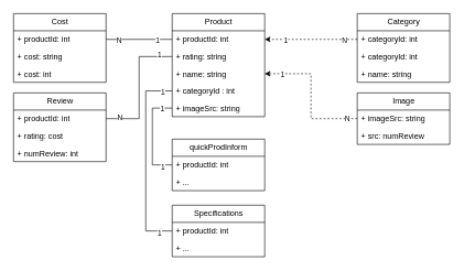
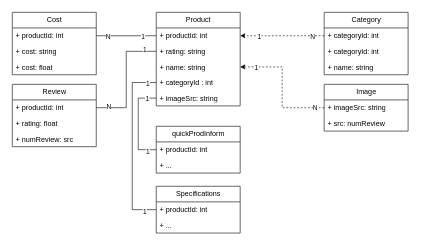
  <mxCell id="0" />
  <mxCell id="1" parent="0" />
  <mxCell id="2" value="Product" style="swimlane;fontStyle=0;childLayout=stackLayout;horizontal=1;startSize=26;fillColor=none;horizontalStack=0;resizeParent=1;resizeParentMax=0;resizeLast=0;collapsible=1;marginBottom=0;html=1;" vertex="1" parent="1"><mxGeometry x="260" y="20" width="140" height="156" as="geometry" /></mxCell>
  <mxCell id="3" value="+ productId: int" style="text;strokeColor=none;fillColor=none;align=left;verticalAlign=top;spacingLeft=4;spacingRight=4;overflow=hidden;rotatable=0;points=[[0,0.5],[1,0.5]];portConstraint=eastwest;whiteSpace=wrap;html=1;" vertex="1" parent="2"><mxGeometry y="26" width="140" height="26" as="geometry" /></mxCell>
  <mxCell id="4" value="+ rating: string" style="text;strokeColor=none;fillColor=none;align=left;verticalAlign=top;spacingLeft=4;spacingRight=4;overflow=hidden;rotatable=0;points=[[0,0.5],[1,0.5]];portConstraint=eastwest;whiteSpace=wrap;html=1;" vertex="1" parent="2"><mxGeometry y="52" width="140" height="26" as="geometry" /></mxCell>
  <mxCell id="5" value="+ name: string" style="text;strokeColor=none;fillColor=none;align=left;verticalAlign=top;spacingLeft=4;spacingRight=4;overflow=hidden;rotatable=0;points=[[0,0.5],[1,0.5]];portConstraint=eastwest;whiteSpace=wrap;html=1;" vertex="1" parent="2"><mxGeometry y="78" width="140" height="26" as="geometry" /></mxCell>
  <mxCell id="6" value="+ categoryId : int" style="text;strokeColor=none;fillColor=none;align=left;verticalAlign=top;spacingLeft=4;spacingRight=4;overflow=hidden;rotatable=0;points=[[0,0.5],[1,0.5]];portConstraint=eastwest;whiteSpace=wrap;html=1;" vertex="1" parent="2"><mxGeometry y="104" width="140" height="26" as="geometry" /></mxCell>
  <mxCell id="7" value="+ imageSrc: string" style="text;strokeColor=none;fillColor=none;align=left;verticalAlign=top;spacingLeft=4;spacingRight=4;overflow=hidden;rotatable=0;points=[[0,0.5],[1,0.5]];portConstraint=eastwest;whiteSpace=wrap;html=1;" vertex="1" parent="2"><mxGeometry y="130" width="140" height="26" as="geometry" /></mxCell>
  <mxCell id="8" value="Category" style="swimlane;fontStyle=0;childLayout=stackLayout;horizontal=1;startSize=26;fillColor=none;horizontalStack=0;resizeParent=1;resizeParentMax=0;resizeLast=0;collapsible=1;marginBottom=0;html=1;" vertex="1" parent="1"><mxGeometry x="540" y="20" width="140" height="104" as="geometry" /></mxCell>
  <mxCell id="9" value="+ categoryId: int" style="text;strokeColor=none;fillColor=none;align=left;verticalAlign=top;spacingLeft=4;spacingRight=4;overflow=hidden;rotatable=0;points=[[0,0.5],[1,0.5]];portConstraint=eastwest;whiteSpace=wrap;html=1;" vertex="1" parent="8"><mxGeometry y="26" width="140" height="26" as="geometry" /></mxCell>
  <mxCell id="10" value="+ categoryId: int" style="text;strokeColor=none;fillColor=none;align=left;verticalAlign=top;spacingLeft=4;spacingRight=4;overflow=hidden;rotatable=0;points=[[0,0.5],[1,0.5]];portConstraint=eastwest;whiteSpace=wrap;html=1;" vertex="1" parent="8"><mxGeometry y="52" width="140" height="26" as="geometry" /></mxCell>
  <mxCell id="11" value="+ name: string" style="text;strokeColor=none;fillColor=none;align=left;verticalAlign=top;spacingLeft=4;spacingRight=4;overflow=hidden;rotatable=0;points=[[0,0.5],[1,0.5]];portConstraint=eastwest;whiteSpace=wrap;html=1;" vertex="1" parent="8"><mxGeometry y="78" width="140" height="26" as="geometry" /></mxCell>
  <mxCell id="12" style="edgeStyle=orthogonalEdgeStyle;rounded=0;orthogonalLoop=1;jettySize=auto;html=1;exitX=0;exitY=0.5;exitDx=0;exitDy=0;entryX=1;entryY=0.5;entryDx=0;entryDy=0;dashed=1;" edge="1" parent="1" source="9" target="3"><mxGeometry relative="1" as="geometry" /></mxCell>
  <mxCell id="13" value="1" style="edgeLabel;html=1;align=center;verticalAlign=middle;resizable=0;points=[];" vertex="1" connectable="0" parent="12"><mxGeometry x="0.56" y="1" relative="1" as="geometry"><mxPoint as="offset" /></mxGeometry></mxCell>
  <mxCell id="14" value="N" style="edgeLabel;html=1;align=center;verticalAlign=middle;resizable=0;points=[];" vertex="1" connectable="0" parent="12"><mxGeometry x="-0.426" y="1" relative="1" as="geometry"><mxPoint x="20" as="offset" /></mxGeometry></mxCell>
  <mxCell id="15" value="Image" style="swimlane;fontStyle=0;childLayout=stackLayout;horizontal=1;startSize=26;fillColor=none;horizontalStack=0;resizeParent=1;resizeParentMax=0;resizeLast=0;collapsible=1;marginBottom=0;html=1;" vertex="1" parent="1"><mxGeometry x="540" y="140" width="140" height="78" as="geometry" /></mxCell>
  <mxCell id="16" value="+ imageSrc: string" style="text;strokeColor=none;fillColor=none;align=left;verticalAlign=top;spacingLeft=4;spacingRight=4;overflow=hidden;rotatable=0;points=[[0,0.5],[1,0.5]];portConstraint=eastwest;whiteSpace=wrap;html=1;" vertex="1" parent="15"><mxGeometry y="26" width="140" height="26" as="geometry" /></mxCell>
  <mxCell id="17" value="+ src: numReview" style="text;strokeColor=none;fillColor=none;align=left;verticalAlign=top;spacingLeft=4;spacingRight=4;overflow=hidden;rotatable=0;points=[[0,0.5],[1,0.5]];portConstraint=eastwest;whiteSpace=wrap;html=1;" vertex="1" parent="15"><mxGeometry y="52" width="140" height="26" as="geometry" /></mxCell>
  <mxCell id="18" style="edgeStyle=orthogonalEdgeStyle;rounded=0;orthogonalLoop=1;jettySize=auto;html=1;exitX=0;exitY=0.5;exitDx=0;exitDy=0;entryX=1;entryY=0.5;entryDx=0;entryDy=0;dashed=1;" edge="1" parent="1" source="16" target="5"><mxGeometry relative="1" as="geometry" /></mxCell>
  <mxCell id="19" value="1" style="edgeLabel;html=1;align=center;verticalAlign=middle;resizable=0;points=[];" vertex="1" connectable="0" parent="18"><mxGeometry x="0.688" y="-2" relative="1" as="geometry"><mxPoint x="-6" y="2" as="offset" /></mxGeometry></mxCell>
  <mxCell id="20" value="N" style="edgeLabel;html=1;align=center;verticalAlign=middle;resizable=0;points=[];" vertex="1" connectable="0" parent="18"><mxGeometry x="-0.844" relative="1" as="geometry"><mxPoint as="offset" /></mxGeometry></mxCell>
  <mxCell id="21" value="Cost" style="swimlane;fontStyle=0;childLayout=stackLayout;horizontal=1;startSize=26;fillColor=none;horizontalStack=0;resizeParent=1;resizeParentMax=0;resizeLast=0;collapsible=1;marginBottom=0;html=1;" vertex="1" parent="1"><mxGeometry x="20" y="20" width="140" height="104" as="geometry" /></mxCell>
  <mxCell id="22" value="+ productId: int" style="text;strokeColor=none;fillColor=none;align=left;verticalAlign=top;spacingLeft=4;spacingRight=4;overflow=hidden;rotatable=0;points=[[0,0.5],[1,0.5]];portConstraint=eastwest;whiteSpace=wrap;html=1;" vertex="1" parent="21"><mxGeometry y="26" width="140" height="26" as="geometry" /></mxCell>
  <mxCell id="23" value="+ cost: string" style="text;strokeColor=none;fillColor=none;align=left;verticalAlign=top;spacingLeft=4;spacingRight=4;overflow=hidden;rotatable=0;points=[[0,0.5],[1,0.5]];portConstraint=eastwest;whiteSpace=wrap;html=1;" vertex="1" parent="21"><mxGeometry y="52" width="140" height="26" as="geometry" /></mxCell>
- <mxCell id="24" value="+ cost: int" style="text;strokeColor=none;fillColor=none;align=left;verticalAlign=top;spacingLeft=4;spacingRight=4;overflow=hidden;rotatable=0;points=[[0,0.5],[1,0.5]];portConstraint=eastwest;whiteSpace=wrap;html=1;" vertex="1" parent="21"><mxGeometry y="78" width="140" height="26" as="geometry" /></mxCell>
+ <mxCell id="24" value="+ cost: float" style="text;strokeColor=none;fillColor=none;align=left;verticalAlign=top;spacingLeft=4;spacingRight=4;overflow=hidden;rotatable=0;points=[[0,0.5],[1,0.5]];portConstraint=eastwest;whiteSpace=wrap;html=1;" vertex="1" parent="21"><mxGeometry y="78" width="140" height="26" as="geometry" /></mxCell>
  <mxCell id="25" style="edgeStyle=orthogonalEdgeStyle;rounded=0;orthogonalLoop=1;jettySize=auto;html=1;exitX=1;exitY=0.5;exitDx=0;exitDy=0;entryX=0;entryY=0.5;entryDx=0;entryDy=0;endArrow=none;endFill=0;" edge="1" parent="1" source="22" target="3"><mxGeometry relative="1" as="geometry" /></mxCell>
  <mxCell id="26" value="1" style="edgeLabel;html=1;align=center;verticalAlign=middle;resizable=0;points=[];" vertex="1" connectable="0" parent="25"><mxGeometry x="0.536" y="-3" relative="1" as="geometry"><mxPoint y="-2" as="offset" /></mxGeometry></mxCell>
  <mxCell id="27" value="N" style="edgeLabel;html=1;align=center;verticalAlign=middle;resizable=0;points=[];" vertex="1" connectable="0" parent="25"><mxGeometry x="-0.624" y="2" relative="1" as="geometry"><mxPoint y="3" as="offset" /></mxGeometry></mxCell>
  <mxCell id="28" value="Review" style="swimlane;fontStyle=0;childLayout=stackLayout;horizontal=1;startSize=26;fillColor=none;horizontalStack=0;resizeParent=1;resizeParentMax=0;resizeLast=0;collapsible=1;marginBottom=0;html=1;" vertex="1" parent="1"><mxGeometry x="20" y="140" width="140" height="104" as="geometry" /></mxCell>
  <mxCell id="29" value="+ productId: int" style="text;strokeColor=none;fillColor=none;align=left;verticalAlign=top;spacingLeft=4;spacingRight=4;overflow=hidden;rotatable=0;points=[[0,0.5],[1,0.5]];portConstraint=eastwest;whiteSpace=wrap;html=1;" vertex="1" parent="28"><mxGeometry y="26" width="140" height="26" as="geometry" /></mxCell>
- <mxCell id="30" value="+ rating: cost" style="text;strokeColor=none;fillColor=none;align=left;verticalAlign=top;spacingLeft=4;spacingRight=4;overflow=hidden;rotatable=0;points=[[0,0.5],[1,0.5]];portConstraint=eastwest;whiteSpace=wrap;html=1;" vertex="1" parent="28"><mxGeometry y="52" width="140" height="26" as="geometry" /></mxCell>
- <mxCell id="31" value="+ numReview: int" style="text;strokeColor=none;fillColor=none;align=left;verticalAlign=top;spacingLeft=4;spacingRight=4;overflow=hidden;rotatable=0;points=[[0,0.5],[1,0.5]];portConstraint=eastwest;whiteSpace=wrap;html=1;" vertex="1" parent="28"><mxGeometry y="78" width="140" height="26" as="geometry" /></mxCell>
+ <mxCell id="30" value="+ rating: float" style="text;strokeColor=none;fillColor=none;align=left;verticalAlign=top;spacingLeft=4;spacingRight=4;overflow=hidden;rotatable=0;points=[[0,0.5],[1,0.5]];portConstraint=eastwest;whiteSpace=wrap;html=1;" vertex="1" parent="28"><mxGeometry y="52" width="140" height="26" as="geometry" /></mxCell>
+ <mxCell id="31" value="+ numReview: src" style="text;strokeColor=none;fillColor=none;align=left;verticalAlign=top;spacingLeft=4;spacingRight=4;overflow=hidden;rotatable=0;points=[[0,0.5],[1,0.5]];portConstraint=eastwest;whiteSpace=wrap;html=1;" vertex="1" parent="28"><mxGeometry y="78" width="140" height="26" as="geometry" /></mxCell>
  <mxCell id="32" style="edgeStyle=orthogonalEdgeStyle;rounded=0;orthogonalLoop=1;jettySize=auto;html=1;exitX=0;exitY=0.5;exitDx=0;exitDy=0;entryX=1;entryY=0.5;entryDx=0;entryDy=0;endArrow=none;endFill=0;" edge="1" parent="1" source="4" target="29"><mxGeometry relative="1" as="geometry" /></mxCell>
  <mxCell id="33" value="1" style="edgeLabel;html=1;align=center;verticalAlign=middle;resizable=0;points=[];" vertex="1" connectable="0" parent="32"><mxGeometry x="-0.823" y="-3" relative="1" as="geometry"><mxPoint x="-3" as="offset" /></mxGeometry></mxCell>
  <mxCell id="34" value="N" style="edgeLabel;html=1;align=center;verticalAlign=middle;resizable=0;points=[];" vertex="1" connectable="0" parent="32"><mxGeometry x="0.868" y="-2" relative="1" as="geometry"><mxPoint x="7" as="offset" /></mxGeometry></mxCell>
  <mxCell id="35" value="Specifications" style="swimlane;fontStyle=0;childLayout=stackLayout;horizontal=1;startSize=26;fillColor=none;horizontalStack=0;resizeParent=1;resizeParentMax=0;resizeLast=0;collapsible=1;marginBottom=0;html=1;" vertex="1" parent="1"><mxGeometry x="260" y="310" width="140" height="78" as="geometry" /></mxCell>
  <mxCell id="36" value="+ productId: int" style="text;strokeColor=none;fillColor=none;align=left;verticalAlign=top;spacingLeft=4;spacingRight=4;overflow=hidden;rotatable=0;points=[[0,0.5],[1,0.5]];portConstraint=eastwest;whiteSpace=wrap;html=1;" vertex="1" parent="35"><mxGeometry y="26" width="140" height="26" as="geometry" /></mxCell>
  <mxCell id="37" value="+ ..." style="text;strokeColor=none;fillColor=none;align=left;verticalAlign=top;spacingLeft=4;spacingRight=4;overflow=hidden;rotatable=0;points=[[0,0.5],[1,0.5]];portConstraint=eastwest;whiteSpace=wrap;html=1;" vertex="1" parent="35"><mxGeometry y="52" width="140" height="26" as="geometry" /></mxCell>
  <mxCell id="38" style="edgeStyle=orthogonalEdgeStyle;rounded=0;orthogonalLoop=1;jettySize=auto;html=1;exitX=0;exitY=0.5;exitDx=0;exitDy=0;entryX=0;entryY=0.5;entryDx=0;entryDy=0;endArrow=none;endFill=0;" edge="1" parent="1" source="6" target="36"><mxGeometry relative="1" as="geometry"><Array as="points"><mxPoint x="220" y="137" /><mxPoint x="220" y="349" /></Array></mxGeometry></mxCell>
  <mxCell id="39" value="1" style="edgeLabel;html=1;align=center;verticalAlign=middle;resizable=0;points=[];" vertex="1" connectable="0" parent="38"><mxGeometry x="-0.899" y="1" relative="1" as="geometry"><mxPoint as="offset" /></mxGeometry></mxCell>
  <mxCell id="40" value="1" style="edgeLabel;html=1;align=center;verticalAlign=middle;resizable=0;points=[];" vertex="1" connectable="0" parent="38"><mxGeometry x="0.862" y="-3" relative="1" as="geometry"><mxPoint as="offset" /></mxGeometry></mxCell>
  <mxCell id="41" value="quickProdInform" style="swimlane;fontStyle=0;childLayout=stackLayout;horizontal=1;startSize=26;fillColor=none;horizontalStack=0;resizeParent=1;resizeParentMax=0;resizeLast=0;collapsible=1;marginBottom=0;html=1;" vertex="1" parent="1"><mxGeometry x="260" y="210" width="140" height="78" as="geometry" /></mxCell>
  <mxCell id="42" value="+ productId: int" style="text;strokeColor=none;fillColor=none;align=left;verticalAlign=top;spacingLeft=4;spacingRight=4;overflow=hidden;rotatable=0;points=[[0,0.5],[1,0.5]];portConstraint=eastwest;whiteSpace=wrap;html=1;" vertex="1" parent="41"><mxGeometry y="26" width="140" height="26" as="geometry" /></mxCell>
  <mxCell id="43" value="+ ..." style="text;strokeColor=none;fillColor=none;align=left;verticalAlign=top;spacingLeft=4;spacingRight=4;overflow=hidden;rotatable=0;points=[[0,0.5],[1,0.5]];portConstraint=eastwest;whiteSpace=wrap;html=1;" vertex="1" parent="41"><mxGeometry y="52" width="140" height="26" as="geometry" /></mxCell>
  <mxCell id="44" style="edgeStyle=orthogonalEdgeStyle;rounded=0;orthogonalLoop=1;jettySize=auto;html=1;exitX=0;exitY=0.5;exitDx=0;exitDy=0;entryX=0;entryY=0.5;entryDx=0;entryDy=0;endArrow=none;endFill=0;" edge="1" parent="1" source="7" target="42"><mxGeometry relative="1" as="geometry"><Array as="points"><mxPoint x="230" y="163" /><mxPoint x="230" y="249" /></Array></mxGeometry></mxCell>
  <mxCell id="45" value="1" style="edgeLabel;html=1;align=center;verticalAlign=middle;resizable=0;points=[];" vertex="1" connectable="0" parent="44"><mxGeometry x="-0.775" relative="1" as="geometry"><mxPoint as="offset" /></mxGeometry></mxCell>
  <mxCell id="46" value="1" style="edgeLabel;html=1;align=center;verticalAlign=middle;resizable=0;points=[];" vertex="1" connectable="0" parent="44"><mxGeometry x="0.792" y="-3" relative="1" as="geometry"><mxPoint as="offset" /></mxGeometry></mxCell>
